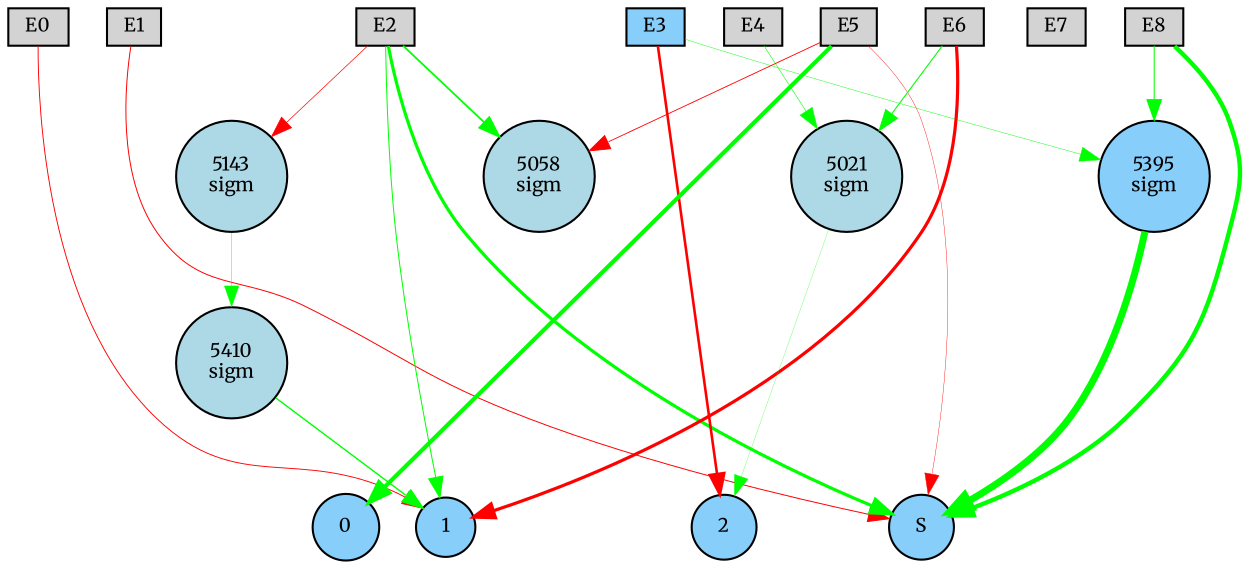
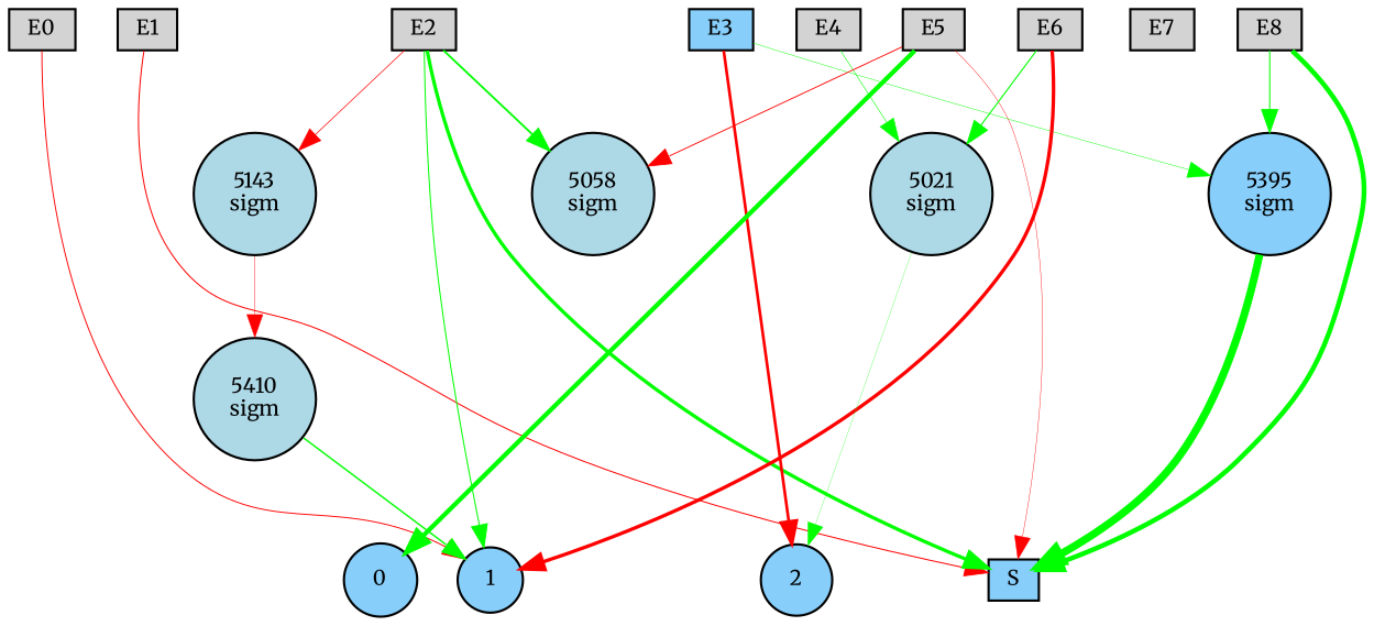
  digraph {
    fontname=Merriweather
    node [fillcolor=lightgray fontname=Merriweather fontsize=9 shape=box style=filled]
    edge [fontname=Merriweather style=solid color=green]
    E0 [height=0.2 width=0.2]
    E1 [height=0.2 width=0.2]
    E2 [height=0.2 width=0.2]
    E3 [fillcolor=lightskyblue height=0.2 width=0.2]
    E4 [height=0.2 width=0.2]
    E5 [height=0.2 width=0.2]
    E6 [height=0.2 width=0.2]
    E7 [height=0.2 width=0.2]
    E8 [height=0.2 width=0.2]
    0 [fillcolor=lightskyblue height=0.2 shape=circle width=0.2]
    1 [fillcolor=lightskyblue height=0.2 shape=circle width=0.2]
    2 [fillcolor=lightskyblue height=0.2 shape=circle width=0.2]
-   S [fillcolor=lightskyblue height=0.2 shape=circle width=0.2]
+   S [fillcolor=lightskyblue height=0.2 width=0.2]
    n14 [fillcolor=lightblue height=0.2 label="5058\nsigm" shape=circle width=0.2]
    n15 [fillcolor=lightblue height=0.2 label="5143\nsigm" shape=circle width=0.2]
    n16 [fillcolor=lightskyblue height=0.2 label="5395\nsigm" shape=circle width=0.2]
    n17 [fillcolor=lightblue height=0.2 label="5021\nsigm" shape=circle width=0.2]
    n18 [fillcolor=lightblue height=0.2 label="5410\nsigm" shape=circle width=0.2]
    subgraph sub_1 {
      rank=source
      E0
      E1
      E2
      E3
      E4
      E5
      E6
      E7
      E8
    }
    subgraph sub_2 {
      rank=sink
      0
      1
      2
      S
    }
    E0 -> E1 [style=invis color=""]
    E0 -> 1 [color=red penwidth=0.44757522173315545]
    E1 -> E2 [style=invis color=""]
    E1 -> S [color=red penwidth=0.4736185300764668]
    E2 -> E3 [style=invis color=""]
    E2 -> 1 [penwidth=0.4811971804409739]
    E2 -> S [penwidth=1.535758544979006]
    E2 -> n14 [penwidth=0.8517350448641292]
    E2 -> n15 [color=red penwidth=0.330159703404016]
    E3 -> E4 [style=invis color=""]
    E3 -> 2 [color=red penwidth=1.2581410442760437]
    E3 -> n16 [penwidth=0.20959873173990776]
    E4 -> E5 [style=invis color=""]
    E4 -> n17 [penwidth=0.2664772544838624]
    E5 -> E6 [style=invis color=""]
    E5 -> 0 [penwidth=1.9940259921715968]
    E5 -> S [color=red penwidth=0.190903281306603]
    E5 -> n14 [color=red penwidth=0.4187515392486587]
    E6 -> E7 [style=invis color=""]
    E6 -> 1 [color=red penwidth=1.539901929897182]
    E6 -> n17 [penwidth=0.5142314850596383]
    E7 -> E8 [style=invis color=""]
    E8 -> S [penwidth=2.118238846210246]
    E8 -> n16 [penwidth=0.489595561782762]
    0 -> 1 [style=invis color=""]
    1 -> 2 [style=invis color=""]
    2 -> S [style=invis color=""]
-   n15 -> n18 [penwidth=0.2004037512205247]
+   n15 -> n18 [color=red penwidth=0.2004037512205247]
    n16 -> S [penwidth=3.3784453294486108]
    n17 -> 2 [penwidth=0.125002097222787]
    n18 -> 1 [penwidth=0.6695886817610031]
  }
